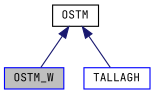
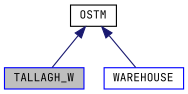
  digraph {
    fontname="JetBrains Mono"
    node [color=blue fillcolor=white fontname="JetBrains Mono" fontsize=10 shape=record style=filled]
    edge [color=midnightblue dir=back fontname="JetBrains Mono" fontsize=10 labelfontname=Helvetica labelfontsize=10 style=solid]
-   n1 [fillcolor=grey75 fontcolor=black height=0.2 label=OSTM_W width=0.4]
-   n2 [height=0.2 label=TALLAGH width=0.4]
+   n1 [fillcolor=grey75 fontcolor=black height=0.2 label=TALLAGH_W width=0.4]
+   n2 [height=0.2 label=WAREHOUSE width=0.4]
    n3 [color=black height=0.2 label=OSTM width=0.4]
    n3 -> n1
    n3 -> n2
  }
